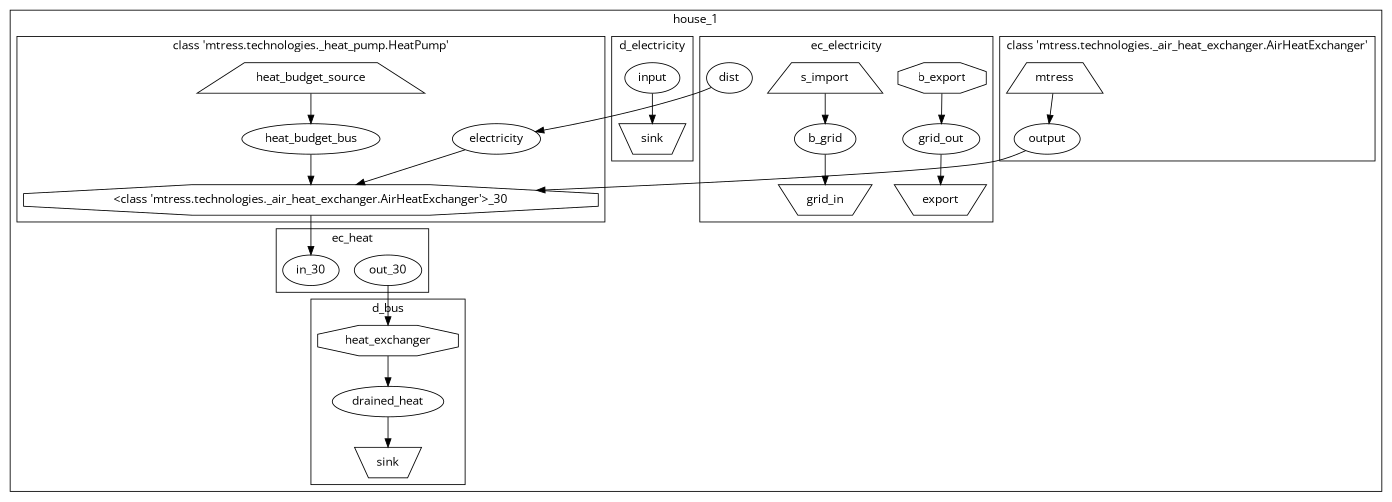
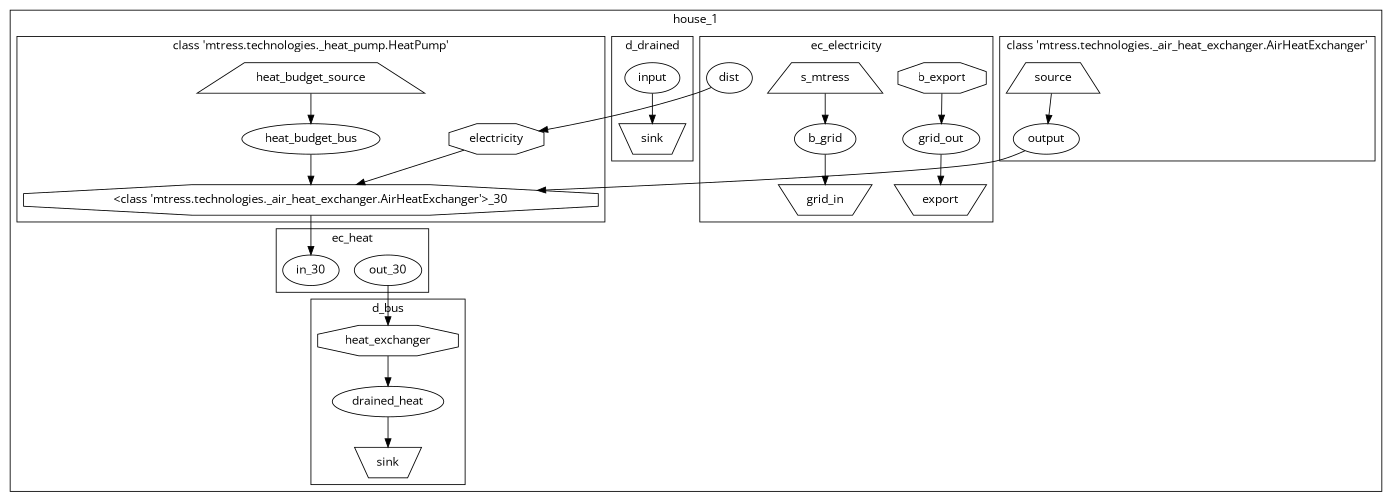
  digraph {
    fontname="Open Sans"
    node [fontname="Open Sans" shape=ellipse]
    edge [fontname="Open Sans"]
-   n1 [label=mtress shape=trapezium]
+   n1 [label=source shape=trapezium]
    n2 [label=output]
    n3 [label=dist]
    n4 [label=b_export shape=octagon]
    n5 [label=b_grid]
-   n6 [label=s_import shape=trapezium]
+   n6 [label=s_mtress shape=trapezium]
    n7 [label=grid_in shape=invtrapezium]
    n8 [label=grid_out]
    n9 [label=export shape=invtrapezium]
    n10 [label=out_30]
    n11 [label=in_30]
    n12 [label=input]
    n13 [label=sink shape=invtrapezium]
    n14 [label=heat_exchanger shape=octagon]
    n15 [label=drained_heat]
    n16 [label=sink shape=invtrapezium]
-   n17 [label=electricity]
+   n17 [label=electricity shape=octagon]
    n18 [label=heat_budget_bus]
    n19 [label=heat_budget_source shape=trapezium]
    n20 [label="<class 'mtress.technologies._air_heat_exchanger.AirHeatExchanger'>_30" shape=octagon]
    subgraph cluster_1 {
      label=house_1
      subgraph cluster_2 {
        label="class 'mtress.technologies._air_heat_exchanger.AirHeatExchanger'"
        n1
        n2
      }
      subgraph cluster_3 {
        label=ec_electricity
        n3
        n4
        n5
        n6
        n7
        n8
        n9
      }
      subgraph cluster_4 {
        label=ec_heat
        n10
        n11
      }
      subgraph cluster_5 {
-       label=d_electricity
+       label=d_drained
        n12
        n13
      }
      subgraph cluster_6 {
        label=d_bus
        n14
        n15
        n16
      }
      subgraph cluster_7 {
        label="class 'mtress.technologies._heat_pump.HeatPump'"
        n17
        n18
        n19
        n20
      }
    }
    n1 -> n2
    n2 -> n20
    n3 -> n17
    n4 -> n8
    n5 -> n7
    n6 -> n5
    n8 -> n9
    n10 -> n14
    n12 -> n13
    n14 -> n15
    n15 -> n16
    n17 -> n20
    n18 -> n20
    n19 -> n18
    n20 -> n11
  }
